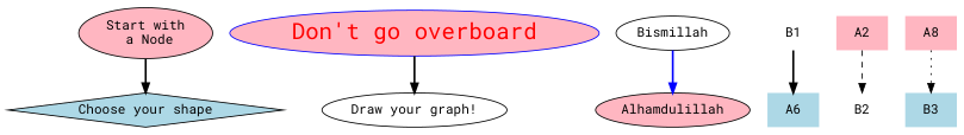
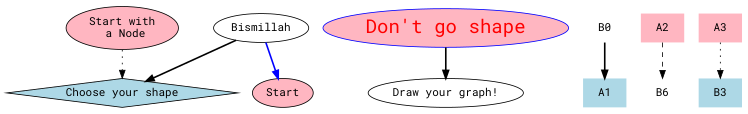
  digraph {
    fontname="Roboto Mono"
    node [fillcolor=lightpink fontname="Roboto Mono" style=filled shape=plaintext]
    edge [fontname="Roboto Mono" style=bold]
    n1 [label="Start with\n a Node" shape=""]
    n2 [fillcolor=lightblue label="Choose your shape" shape=diamond]
-   n3 [color=Blue fontcolor=Red fontsize=24 label="Don't go overboard" shape=""]
+   n3 [color=Blue fontcolor=Red fontsize=24 label="Don't go shape" shape=""]
    n4 [fillcolor=white label="Draw your graph!" shape=ellipse]
-   n5 [label=Alhamdulillah shape=""]
+   n5 [label=Start shape=""]
    n6 [fillcolor=white label=Bismillah shape=ellipse]
-   A1 [fillcolor=lightblue label=A6]
-   B1 [fillcolor=white]
-   B2 [fillcolor=white]
+   A1 [fillcolor=lightblue]
+   B1 [fillcolor=white label=B0]
+   B2 [fillcolor=white label=B6]
    A2
    B3 [fillcolor=lightblue]
-   A3 [label=A8]
-   n1 -> n2
+   A3
+   n1 -> n2 [style=dotted]
    n3 -> n4
+   n6 -> n2
    n6 -> n5 [color=blue]
    B1 -> A1
    A2 -> B2 [style=dashed]
    A3 -> B3 [style=dotted]
  }
